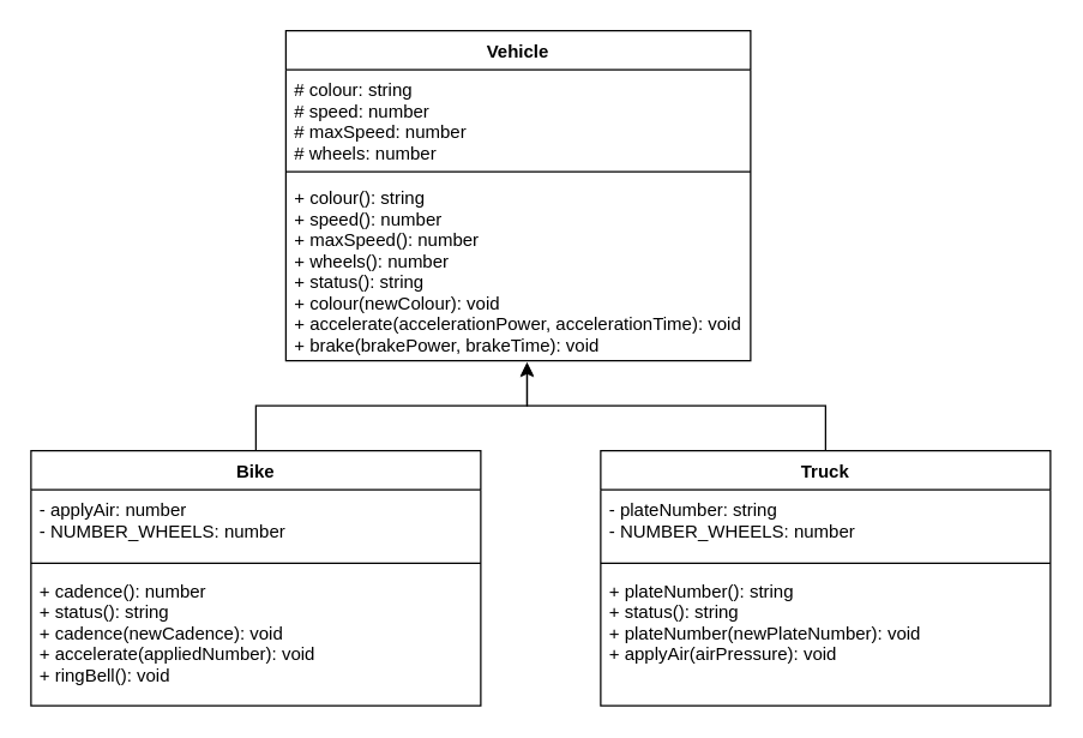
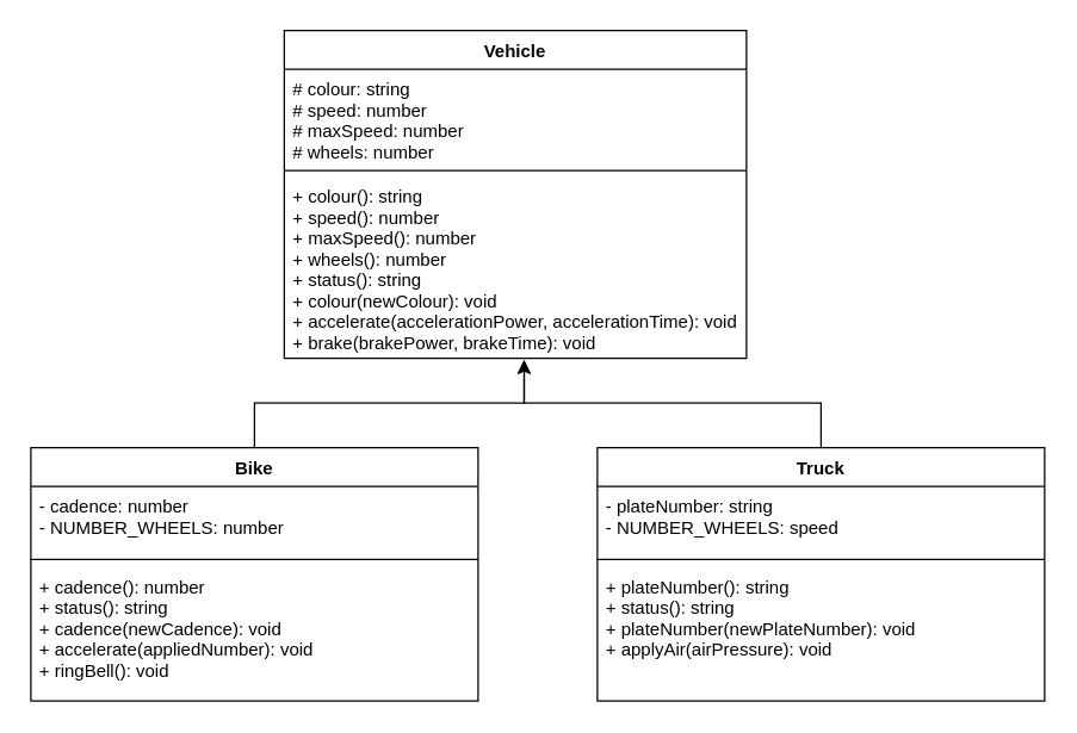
  <mxCell id="0" />
  <mxCell id="1" parent="0" />
  <mxCell id="2" value="Vehicle" style="swimlane;fontStyle=1;align=center;verticalAlign=top;childLayout=stackLayout;horizontal=1;startSize=26;horizontalStack=0;resizeParent=1;resizeParentMax=0;resizeLast=0;collapsible=1;marginBottom=0;" vertex="1" parent="1"><mxGeometry x="190" y="20" width="310" height="220" as="geometry"><mxRectangle x="40" y="40" width="110" height="30" as="alternateBounds" /></mxGeometry></mxCell>
  <mxCell id="3" value="# colour: string&#10;# speed: number&#10;# maxSpeed: number&#10;# wheels: number" style="text;strokeColor=none;fillColor=none;align=left;verticalAlign=top;spacingLeft=4;spacingRight=4;overflow=hidden;rotatable=0;points=[[0,0.5],[1,0.5]];portConstraint=eastwest;" vertex="1" parent="2"><mxGeometry y="26" width="310" height="64" as="geometry" /></mxCell>
  <mxCell id="4" value="" style="line;strokeWidth=1;fillColor=none;align=left;verticalAlign=middle;spacingTop=-1;spacingLeft=3;spacingRight=3;rotatable=0;labelPosition=right;points=[];portConstraint=eastwest;strokeColor=inherit;" vertex="1" parent="2"><mxGeometry y="90" width="310" height="8" as="geometry" /></mxCell>
  <mxCell id="5" value="+ colour(): string&#10;+ speed(): number&#10;+ maxSpeed(): number&#10;+ wheels(): number&#10;+ status(): string&#10;+ colour(newColour): void&#10;+ accelerate(accelerationPower, accelerationTime): void&#10;+ brake(brakePower, brakeTime): void" style="text;strokeColor=none;fillColor=none;align=left;verticalAlign=top;spacingLeft=4;spacingRight=4;overflow=hidden;rotatable=0;points=[[0,0.5],[1,0.5]];portConstraint=eastwest;" vertex="1" parent="2"><mxGeometry y="98" width="310" height="122" as="geometry" /></mxCell>
  <mxCell id="6" style="edgeStyle=elbowEdgeStyle;rounded=0;elbow=vertical;html=1;entryX=0.519;entryY=1.016;entryDx=0;entryDy=0;entryPerimeter=0;" edge="1" parent="1" source="7" target="5"><mxGeometry relative="1" as="geometry"><Array as="points"><mxPoint x="550" y="270" /><mxPoint x="450" y="270" /></Array></mxGeometry></mxCell>
  <mxCell id="7" value="Truck" style="swimlane;fontStyle=1;align=center;verticalAlign=top;childLayout=stackLayout;horizontal=1;startSize=26;horizontalStack=0;resizeParent=1;resizeParentMax=0;resizeLast=0;collapsible=1;marginBottom=0;" vertex="1" parent="1"><mxGeometry x="400" y="300" width="300" height="170" as="geometry"><mxRectangle x="40" y="40" width="110" height="30" as="alternateBounds" /></mxGeometry></mxCell>
- <mxCell id="8" value="- plateNumber: string&#10;- NUMBER_WHEELS: number" style="text;strokeColor=none;fillColor=none;align=left;verticalAlign=top;spacingLeft=4;spacingRight=4;overflow=hidden;rotatable=0;points=[[0,0.5],[1,0.5]];portConstraint=eastwest;" vertex="1" parent="7"><mxGeometry y="26" width="300" height="44" as="geometry" /></mxCell>
+ <mxCell id="8" value="- plateNumber: string&#10;- NUMBER_WHEELS: speed" style="text;strokeColor=none;fillColor=none;align=left;verticalAlign=top;spacingLeft=4;spacingRight=4;overflow=hidden;rotatable=0;points=[[0,0.5],[1,0.5]];portConstraint=eastwest;" vertex="1" parent="7"><mxGeometry y="26" width="300" height="44" as="geometry" /></mxCell>
  <mxCell id="9" value="" style="line;strokeWidth=1;fillColor=none;align=left;verticalAlign=middle;spacingTop=-1;spacingLeft=3;spacingRight=3;rotatable=0;labelPosition=right;points=[];portConstraint=eastwest;strokeColor=inherit;" vertex="1" parent="7"><mxGeometry y="70" width="300" height="10" as="geometry" /></mxCell>
  <mxCell id="10" value="+ plateNumber(): string&#10;+ status(): string&#10;+ plateNumber(newPlateNumber): void&#10;+ applyAir(airPressure): void" style="text;strokeColor=none;fillColor=none;align=left;verticalAlign=top;spacingLeft=4;spacingRight=4;overflow=hidden;rotatable=0;points=[[0,0.5],[1,0.5]];portConstraint=eastwest;" vertex="1" parent="7"><mxGeometry y="80" width="300" height="90" as="geometry" /></mxCell>
  <mxCell id="11" style="edgeStyle=elbowEdgeStyle;html=1;entryX=0.519;entryY=1.008;entryDx=0;entryDy=0;entryPerimeter=0;elbow=vertical;rounded=0;" edge="1" parent="1" source="12" target="5"><mxGeometry relative="1" as="geometry" /></mxCell>
  <mxCell id="12" value="Bike" style="swimlane;fontStyle=1;align=center;verticalAlign=top;childLayout=stackLayout;horizontal=1;startSize=26;horizontalStack=0;resizeParent=1;resizeParentMax=0;resizeLast=0;collapsible=1;marginBottom=0;" vertex="1" parent="1"><mxGeometry x="20" y="300" width="300" height="170" as="geometry"><mxRectangle x="40" y="40" width="110" height="30" as="alternateBounds" /></mxGeometry></mxCell>
- <mxCell id="13" value="- applyAir: number&#10;- NUMBER_WHEELS: number" style="text;strokeColor=none;fillColor=none;align=left;verticalAlign=top;spacingLeft=4;spacingRight=4;overflow=hidden;rotatable=0;points=[[0,0.5],[1,0.5]];portConstraint=eastwest;" vertex="1" parent="12"><mxGeometry y="26" width="300" height="44" as="geometry" /></mxCell>
+ <mxCell id="13" value="- cadence: number&#10;- NUMBER_WHEELS: number" style="text;strokeColor=none;fillColor=none;align=left;verticalAlign=top;spacingLeft=4;spacingRight=4;overflow=hidden;rotatable=0;points=[[0,0.5],[1,0.5]];portConstraint=eastwest;" vertex="1" parent="12"><mxGeometry y="26" width="300" height="44" as="geometry" /></mxCell>
  <mxCell id="14" value="" style="line;strokeWidth=1;fillColor=none;align=left;verticalAlign=middle;spacingTop=-1;spacingLeft=3;spacingRight=3;rotatable=0;labelPosition=right;points=[];portConstraint=eastwest;strokeColor=inherit;" vertex="1" parent="12"><mxGeometry y="70" width="300" height="10" as="geometry" /></mxCell>
  <mxCell id="15" value="+ cadence(): number&#10;+ status(): string&#10;+ cadence(newCadence): void&#10;+ accelerate(appliedNumber): void&#10;+ ringBell(): void" style="text;strokeColor=none;fillColor=none;align=left;verticalAlign=top;spacingLeft=4;spacingRight=4;overflow=hidden;rotatable=0;points=[[0,0.5],[1,0.5]];portConstraint=eastwest;" vertex="1" parent="12"><mxGeometry y="80" width="300" height="90" as="geometry" /></mxCell>
